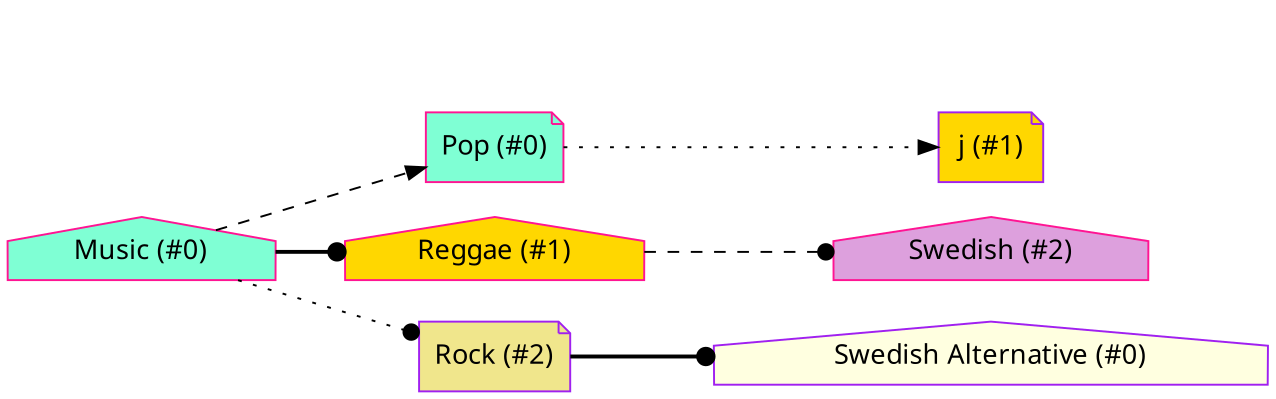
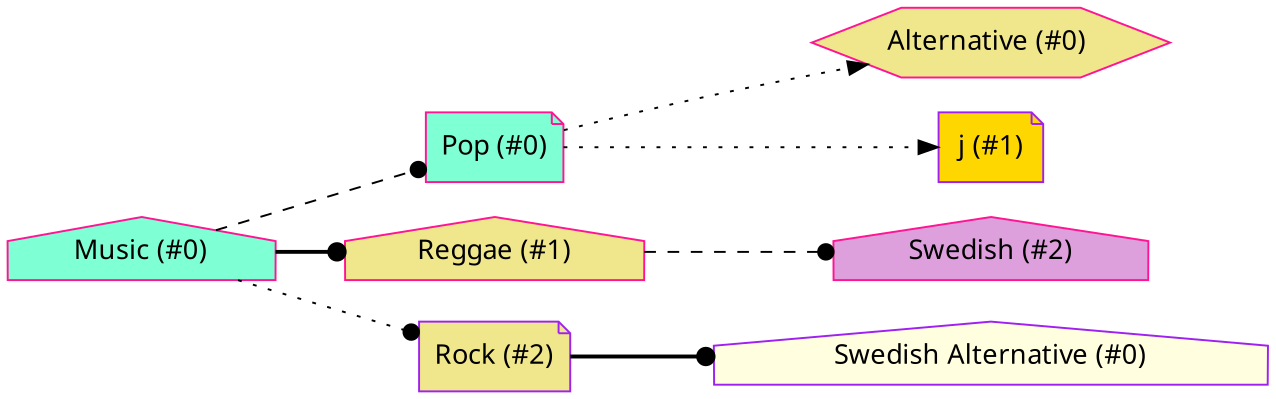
  digraph {
    rankdir=LR
    node [color=deeppink fillcolor=aquamarine fontname=monoOne shape=house style=filled]
    edge [arrowhead=dot style=dotted]
    "Pop (#0)" [shape=note]
    "Music (#0)"
-   "Reggae (#1)" [fillcolor=gold]
+   "Reggae (#1)" [fillcolor=khaki]
    "Rock (#2)" [color=purple fillcolor=khaki shape=note]
+   "Alternative (#0) " [fillcolor=khaki shape=hexagon]
    "j (#1)" [color=purple fillcolor=gold shape=note]
    "Swedish (#2)" [fillcolor=plum]
    "Swedish Alternative (#0)" [color=purple fillcolor=lightyellow]
+   "Pop (#0)" -> "Alternative (#0) " [arrowhead=normal]
    "Pop (#0)" -> "j (#1)" [arrowhead=normal]
-   "Music (#0)" -> "Pop (#0)" [arrowhead=normal style=dashed]
+   "Music (#0)" -> "Pop (#0)" [style=dashed]
    "Music (#0)" -> "Reggae (#1)" [style=bold]
    "Music (#0)" -> "Rock (#2)"
    "Reggae (#1)" -> "Swedish (#2)" [style=dashed]
    "Rock (#2)" -> "Swedish Alternative (#0)" [style=bold]
  }
